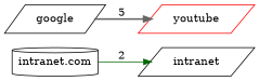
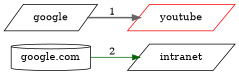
  digraph {
    rankdir=LR
    node [color=black shape=parallelogram]
-   n1 [label="intranet.com" shape=cylinder]
+   n1 [label="google.com" shape=cylinder]
    n2 [label=intranet]
    n3 [label=google]
    n4 [color=red label=youtube]
    n1 -> n2 [color=darkgreen label=2 style=solid]
-   n3 -> n4 [color=gray40 label=5 style=bold]
+   n3 -> n4 [color=gray40 label=1 style=bold]
  }
